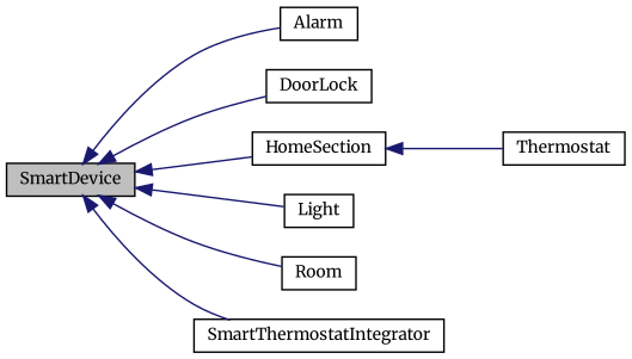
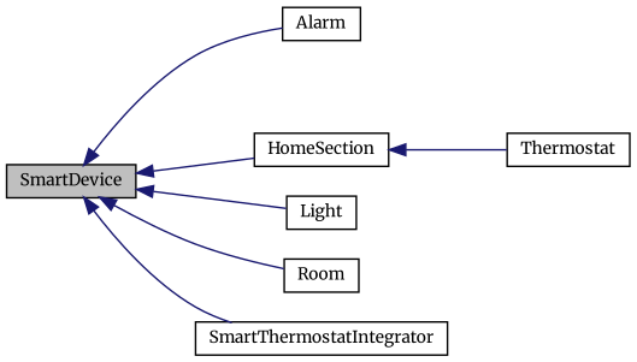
  digraph {
    fontname=Merriweather
    rankdir=LR
    node [color=black fillcolor=white fontname=Merriweather fontsize=10 shape=record style=filled]
    edge [color=midnightblue dir=back fontname=Merriweather fontsize=10 labelfontname=Helvetica labelfontsize=10 style=solid]
    n1 [fillcolor=grey75 fontcolor=black height=0.2 label=SmartDevice width=0.4]
    n2 [height=0.2 label=Alarm width=0.4]
-   n3 [height=0.2 label=DoorLock width=0.4]
    n4 [height=0.2 label=HomeSection width=0.4]
    n5 [height=0.2 label=Light width=0.4]
    n6 [height=0.2 label=Room width=0.4]
    n7 [height=0.2 label=SmartThermostatIntegrator width=0.4]
    n8 [height=0.2 label=Thermostat width=0.4]
    n1 -> n2
-   n1 -> n3
    n1 -> n4
    n1 -> n5
    n1 -> n6
    n1 -> n7
    n4 -> n8
  }
